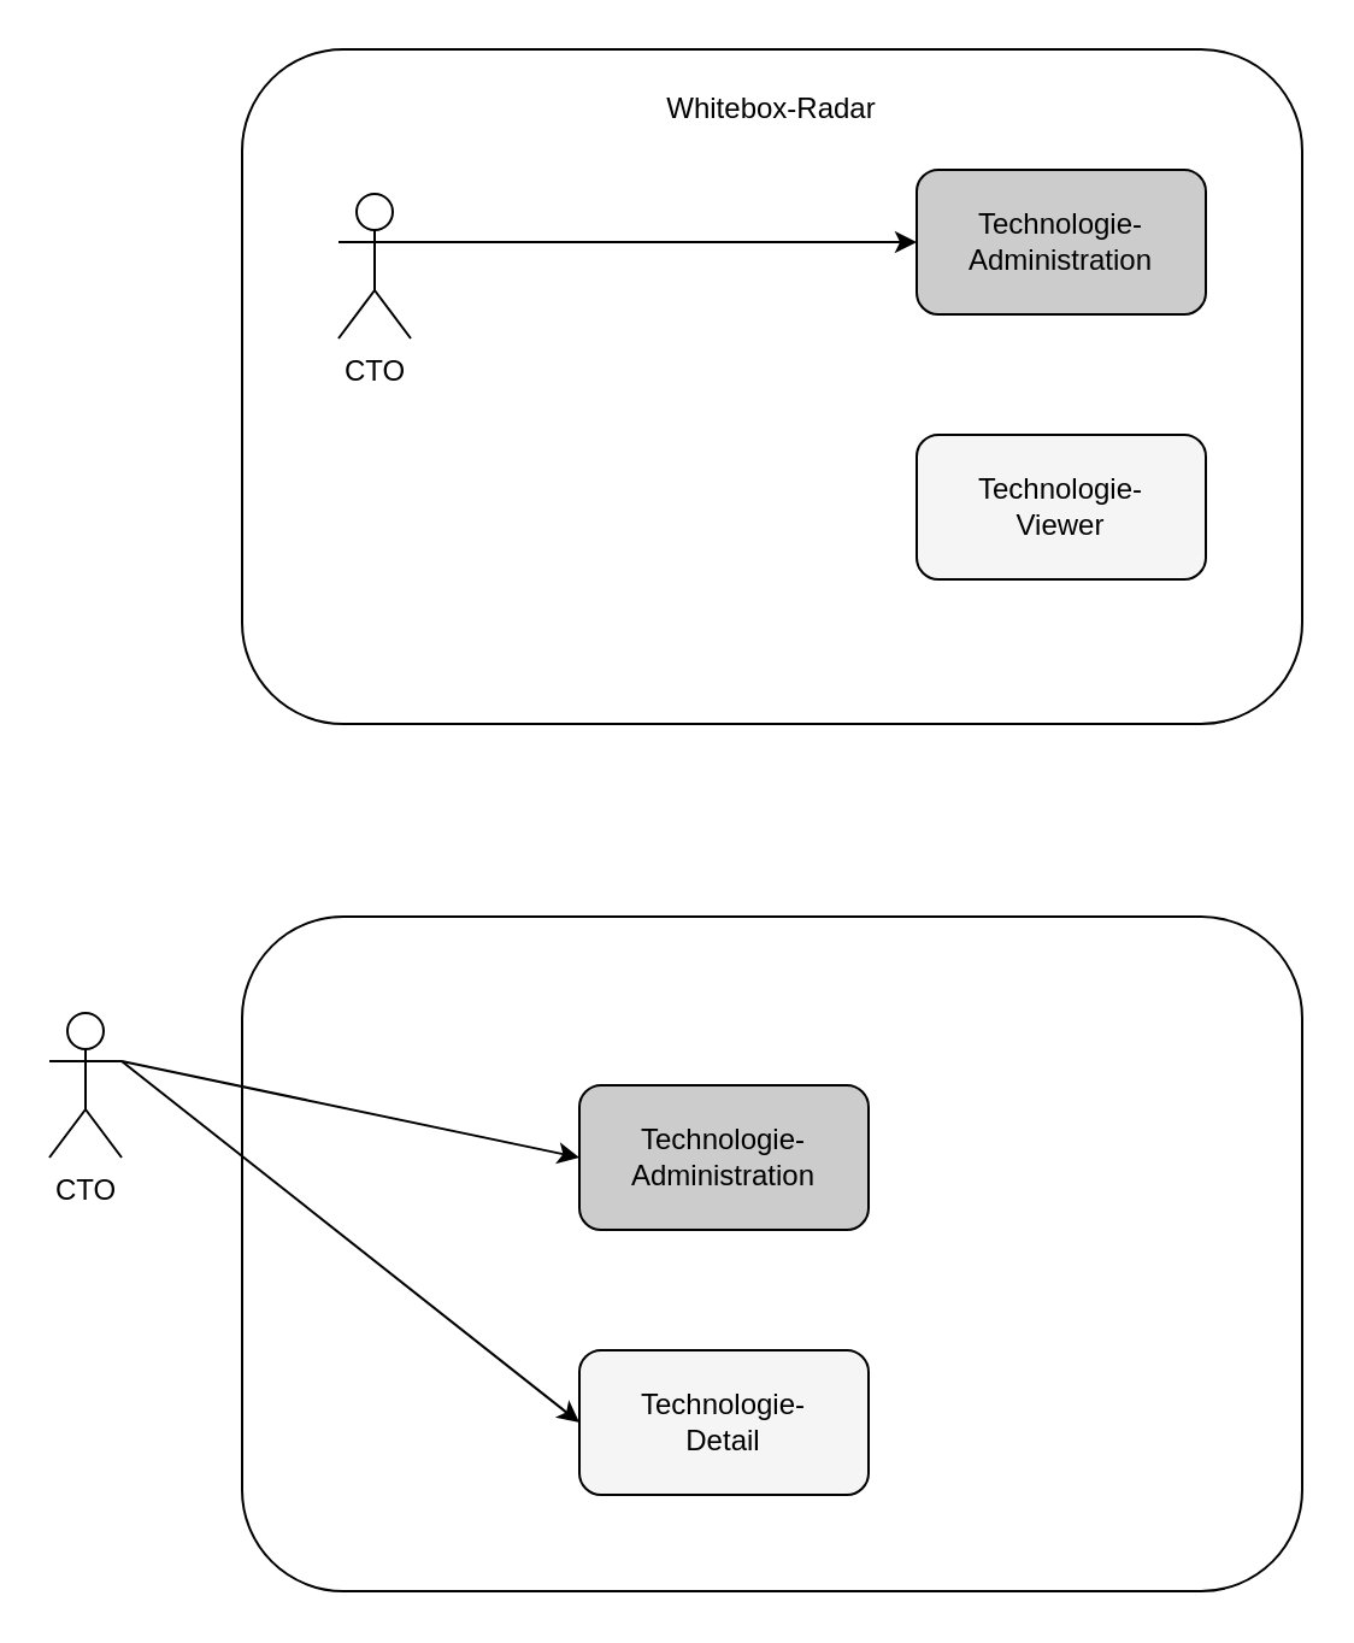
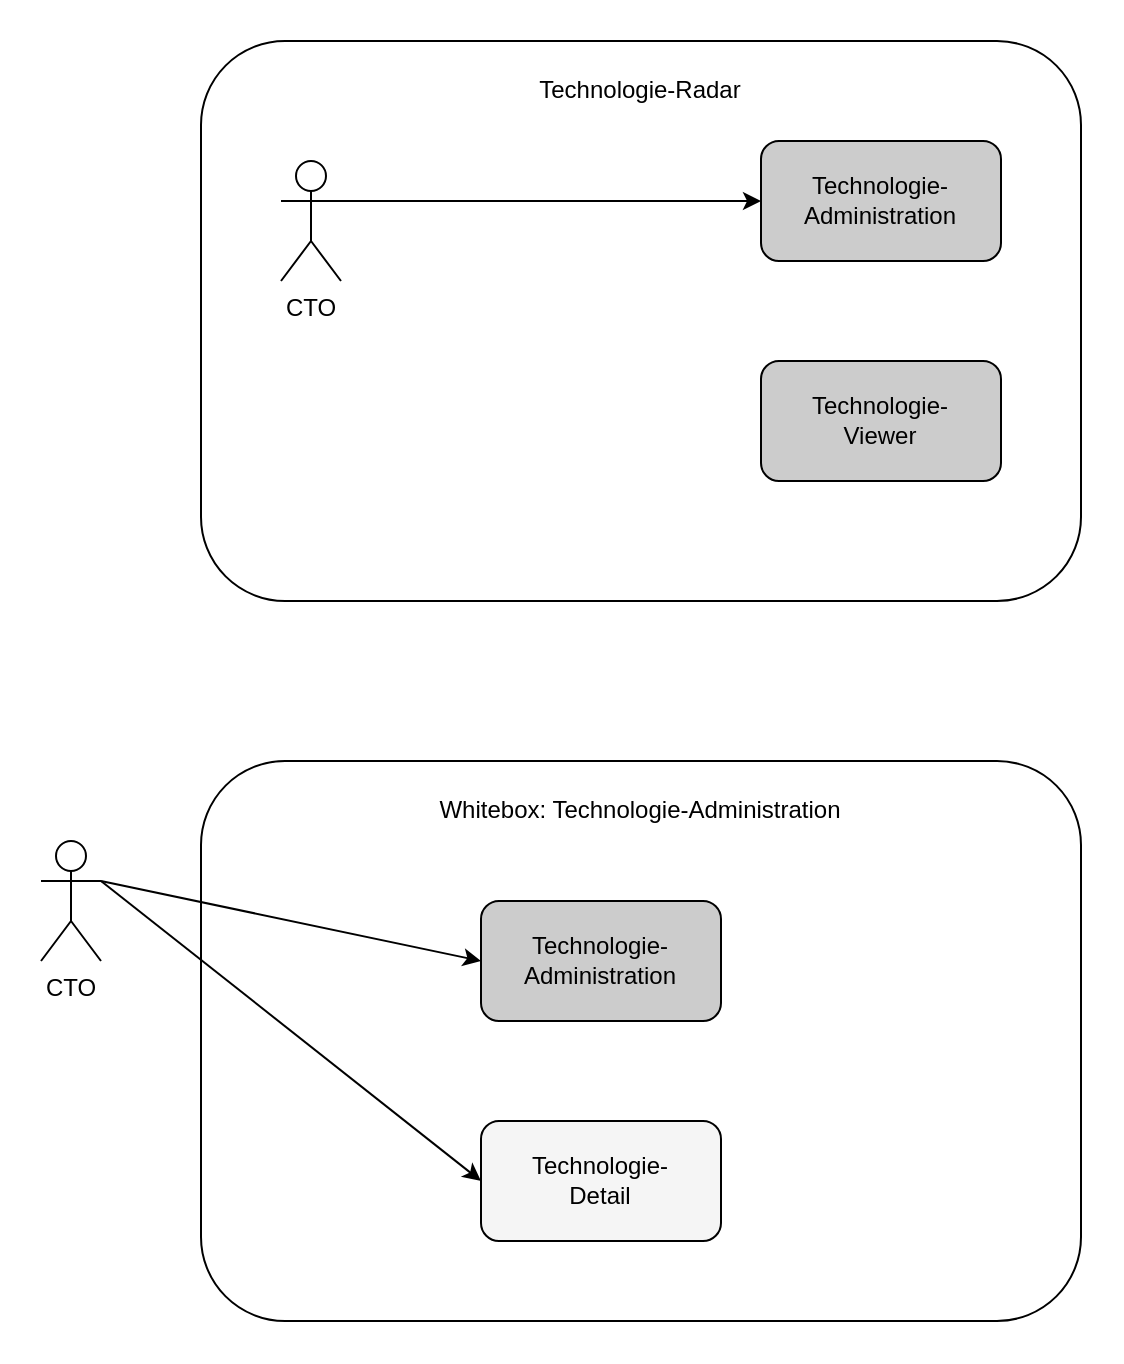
  <mxCell id="0" />
  <mxCell id="1" parent="0" />
  <mxCell id="2" value="" style="rounded=1;whiteSpace=wrap;html=1;" vertex="1" parent="1"><mxGeometry x="100" y="20" width="440" height="280" as="geometry" /></mxCell>
  <mxCell id="3" value="CTO" style="shape=umlActor;verticalLabelPosition=bottom;verticalAlign=top;html=1;outlineConnect=0;" vertex="1" parent="1"><mxGeometry x="140" y="80" width="30" height="60" as="geometry" /></mxCell>
- <mxCell id="4" value="Whitebox-Radar" style="text;html=1;strokeColor=none;fillColor=none;align=center;verticalAlign=middle;whiteSpace=wrap;rounded=0;" vertex="1" parent="1"><mxGeometry x="100" y="20" width="440" height="50" as="geometry" /></mxCell>
+ <mxCell id="4" value="Technologie-Radar" style="text;html=1;strokeColor=none;fillColor=none;align=center;verticalAlign=middle;whiteSpace=wrap;rounded=0;" vertex="1" parent="1"><mxGeometry x="100" y="20" width="440" height="50" as="geometry" /></mxCell>
  <mxCell id="5" value="" style="endArrow=classic;html=1;rounded=0;exitX=1;exitY=0.333;exitDx=0;exitDy=0;exitPerimeter=0;entryX=0;entryY=0.5;entryDx=0;entryDy=0;" edge="1" parent="1" source="3" target="6"><mxGeometry width="50" height="50" relative="1" as="geometry"><mxPoint x="180" y="140" as="sourcePoint" /><mxPoint x="210" y="460" as="targetPoint" /></mxGeometry></mxCell>
  <mxCell id="6" value="Technologie-Administration" style="rounded=1;whiteSpace=wrap;html=1;fillColor=#CCCCCC;" vertex="1" parent="1"><mxGeometry x="380" y="70" width="120" height="60" as="geometry" /></mxCell>
- <mxCell id="7" value="Technologie-&lt;br&gt;Viewer" style="rounded=1;whiteSpace=wrap;html=1;fillColor=#f5f5f5;" vertex="1" parent="1"><mxGeometry x="380" y="180" width="120" height="60" as="geometry" /></mxCell>
+ <mxCell id="7" value="Technologie-&lt;br&gt;Viewer" style="rounded=1;whiteSpace=wrap;html=1;fillColor=#CCCCCC;" vertex="1" parent="1"><mxGeometry x="380" y="180" width="120" height="60" as="geometry" /></mxCell>
  <mxCell id="8" value="" style="rounded=1;whiteSpace=wrap;html=1;" vertex="1" parent="1"><mxGeometry x="100" y="380" width="440" height="280" as="geometry" /></mxCell>
  <mxCell id="9" value="CTO" style="shape=umlActor;verticalLabelPosition=bottom;verticalAlign=top;html=1;outlineConnect=0;" vertex="1" parent="1"><mxGeometry x="20" y="420" width="30" height="60" as="geometry" /></mxCell>
+ <mxCell id="10" value="Whitebox: Technologie-Administration" style="text;html=1;strokeColor=none;fillColor=none;align=center;verticalAlign=middle;whiteSpace=wrap;rounded=0;" vertex="1" parent="1"><mxGeometry x="100" y="380" width="440" height="50" as="geometry" /></mxCell>
  <mxCell id="11" value="" style="endArrow=classic;html=1;rounded=0;exitX=1;exitY=0.333;exitDx=0;exitDy=0;exitPerimeter=0;entryX=0;entryY=0.5;entryDx=0;entryDy=0;" edge="1" parent="1" source="9" target="12"><mxGeometry width="50" height="50" relative="1" as="geometry"><mxPoint x="180" y="500" as="sourcePoint" /><mxPoint x="210" y="820" as="targetPoint" /></mxGeometry></mxCell>
  <mxCell id="12" value="Technologie-Administration" style="rounded=1;whiteSpace=wrap;html=1;fillColor=#CCCCCC;" vertex="1" parent="1"><mxGeometry x="240" y="450" width="120" height="60" as="geometry" /></mxCell>
  <mxCell id="13" value="Technologie-&lt;br&gt;Detail" style="rounded=1;whiteSpace=wrap;html=1;fillColor=#f5f5f5;" vertex="1" parent="1"><mxGeometry x="240" y="560" width="120" height="60" as="geometry" /></mxCell>
  <mxCell id="14" value="" style="endArrow=classic;html=1;rounded=0;exitX=1;exitY=0.333;exitDx=0;exitDy=0;exitPerimeter=0;entryX=0;entryY=0.5;entryDx=0;entryDy=0;" edge="1" parent="1" source="9" target="13"><mxGeometry width="50" height="50" relative="1" as="geometry"><mxPoint x="40" y="540" as="sourcePoint" /><mxPoint x="230" y="580" as="targetPoint" /></mxGeometry></mxCell>
